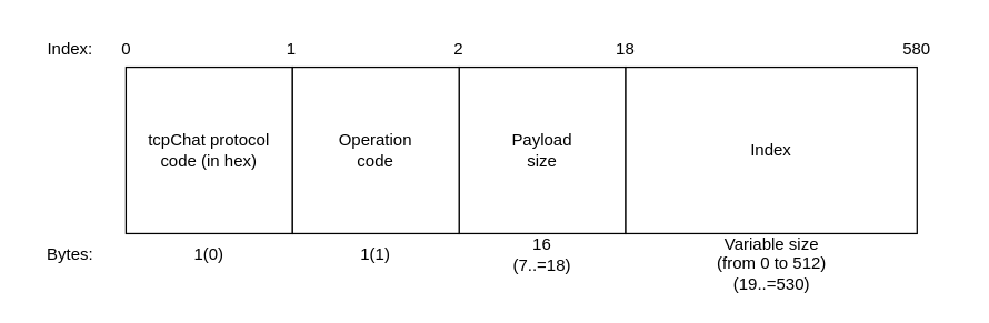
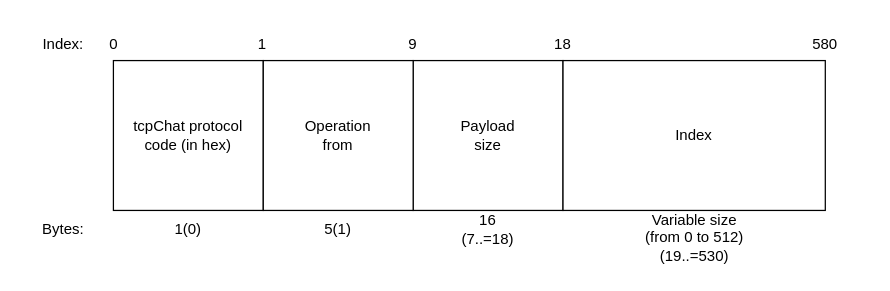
  <mxCell id="0" />
  <mxCell id="1" parent="0" />
  <mxCell id="2" value="" style="rounded=0;whiteSpace=wrap;html=1;" vertex="1" parent="1"><mxGeometry x="330" y="48" width="120" height="120" as="geometry" /></mxCell>
  <mxCell id="3" value="" style="rounded=0;whiteSpace=wrap;html=1;" vertex="1" parent="1"><mxGeometry x="90" y="48" width="120" height="120" as="geometry" /></mxCell>
  <mxCell id="4" value="tcpChat protocol&lt;br&gt;code (in hex)" style="text;html=1;align=center;verticalAlign=middle;whiteSpace=wrap;rounded=0;" vertex="1" parent="1"><mxGeometry x="90" y="93" width="120" height="30" as="geometry" /></mxCell>
  <mxCell id="5" value="Index:" style="text;html=1;align=center;verticalAlign=middle;whiteSpace=wrap;rounded=0;" vertex="1" parent="1"><mxGeometry y="20" width="60" height="30" as="geometry" x="20" /></mxCell>
  <mxCell id="6" value="Bytes:" style="text;html=1;align=center;verticalAlign=middle;whiteSpace=wrap;rounded=0;" vertex="1" parent="1"><mxGeometry y="168" width="60" height="30" as="geometry" x="20" /></mxCell>
  <mxCell id="7" value="1(0)" style="text;html=1;align=center;verticalAlign=middle;whiteSpace=wrap;rounded=0;" vertex="1" parent="1"><mxGeometry x="120" y="168" width="60" height="30" as="geometry" /></mxCell>
  <mxCell id="8" value="0" style="text;html=1;align=center;verticalAlign=middle;resizable=0;points=[];autosize=1;strokeColor=none;fillColor=none;" vertex="1" parent="1"><mxGeometry x="75" y="20" width="30" height="30" as="geometry" /></mxCell>
  <mxCell id="9" value="1" style="text;html=1;align=center;verticalAlign=middle;resizable=0;points=[];autosize=1;strokeColor=none;fillColor=none;" vertex="1" parent="1"><mxGeometry x="194" y="20" width="30" height="30" as="geometry" /></mxCell>
  <mxCell id="10" value="" style="rounded=0;whiteSpace=wrap;html=1;" vertex="1" parent="1"><mxGeometry x="210" y="48" width="120" height="120" as="geometry" /></mxCell>
- <mxCell id="11" value="1(1)" style="text;html=1;align=center;verticalAlign=middle;whiteSpace=wrap;rounded=0;" vertex="1" parent="1"><mxGeometry x="240" y="168" width="60" height="30" as="geometry" /></mxCell>
- <mxCell id="12" value="Operation code" style="text;html=1;align=center;verticalAlign=middle;whiteSpace=wrap;rounded=0;" vertex="1" parent="1"><mxGeometry x="240" y="93" width="60" height="30" as="geometry" /></mxCell>
- <mxCell id="13" value="2" style="text;html=1;align=center;verticalAlign=middle;whiteSpace=wrap;rounded=0;" vertex="1" parent="1"><mxGeometry x="300" y="20" width="60" height="30" as="geometry" /></mxCell>
+ <mxCell id="11" value="5(1)" style="text;html=1;align=center;verticalAlign=middle;whiteSpace=wrap;rounded=0;" vertex="1" parent="1"><mxGeometry x="240" y="168" width="60" height="30" as="geometry" /></mxCell>
+ <mxCell id="12" value="Operation from" style="text;html=1;align=center;verticalAlign=middle;whiteSpace=wrap;rounded=0;" vertex="1" parent="1"><mxGeometry x="240" y="93" width="60" height="30" as="geometry" /></mxCell>
+ <mxCell id="13" value="9" style="text;html=1;align=center;verticalAlign=middle;whiteSpace=wrap;rounded=0;" vertex="1" parent="1"><mxGeometry x="300" y="20" width="60" height="30" as="geometry" /></mxCell>
  <mxCell id="14" value="Payload size" style="text;html=1;align=center;verticalAlign=middle;whiteSpace=wrap;rounded=0;" vertex="1" parent="1"><mxGeometry x="360" y="93" width="60" height="30" as="geometry" /></mxCell>
  <mxCell id="15" value="16 (7..=18)" style="text;html=1;align=center;verticalAlign=middle;whiteSpace=wrap;rounded=0;" vertex="1" parent="1"><mxGeometry x="360" y="168" width="60" height="30" as="geometry" /></mxCell>
  <mxCell id="16" value="" style="rounded=0;whiteSpace=wrap;html=1;" vertex="1" parent="1"><mxGeometry x="450" y="48" width="210" height="120" as="geometry" /></mxCell>
  <mxCell id="17" value="18" style="text;html=1;align=center;verticalAlign=middle;whiteSpace=wrap;rounded=0;" vertex="1" parent="1"><mxGeometry x="420" y="20" width="60" height="30" as="geometry" /></mxCell>
  <mxCell id="18" value="Variable size&lt;br&gt;(from 0 to 512)&lt;br&gt;(19..=530)" style="text;html=1;align=center;verticalAlign=middle;whiteSpace=wrap;rounded=0;" vertex="1" parent="1"><mxGeometry x="483.5" y="168" width="143" height="43" as="geometry" /></mxCell>
  <mxCell id="19" value="580" style="text;html=1;align=center;verticalAlign=middle;whiteSpace=wrap;rounded=0;" vertex="1" parent="1"><mxGeometry x="630" y="20" width="60" height="30" as="geometry" /></mxCell>
  <mxCell id="20" value="Index" style="text;html=1;align=center;verticalAlign=middle;whiteSpace=wrap;rounded=0;" vertex="1" parent="1"><mxGeometry x="525" y="93" width="60" height="30" as="geometry" /></mxCell>
